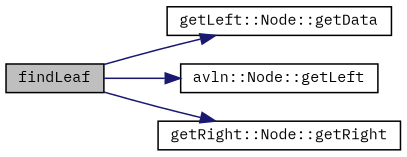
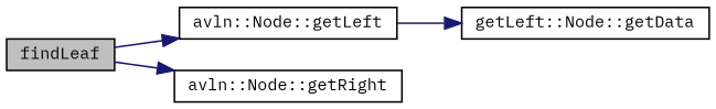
  digraph {
    fontname="IBM Plex Mono"
    rankdir=LR
    node [color=black fillcolor=white fontname="IBM Plex Mono" fontsize=10 shape=record style=filled]
    edge [color=midnightblue fontname="IBM Plex Mono" fontsize=10 labelfontname=Helvetica labelfontsize=10 style=solid]
    n1 [fillcolor=grey75 fontcolor=black height=0.2 label=findLeaf width=0.4]
    n2 [height=0.2 label="getLeft::Node::getData" width=0.4]
    n3 [height=0.2 label="avln::Node::getLeft" width=0.4]
-   n4 [height=0.2 label="getRight::Node::getRight" width=0.4]
-   n1 -> n2
+   n4 [height=0.2 label="avln::Node::getRight" width=0.4]
+   n3 -> n2
    n1 -> n3
    n1 -> n4
  }
